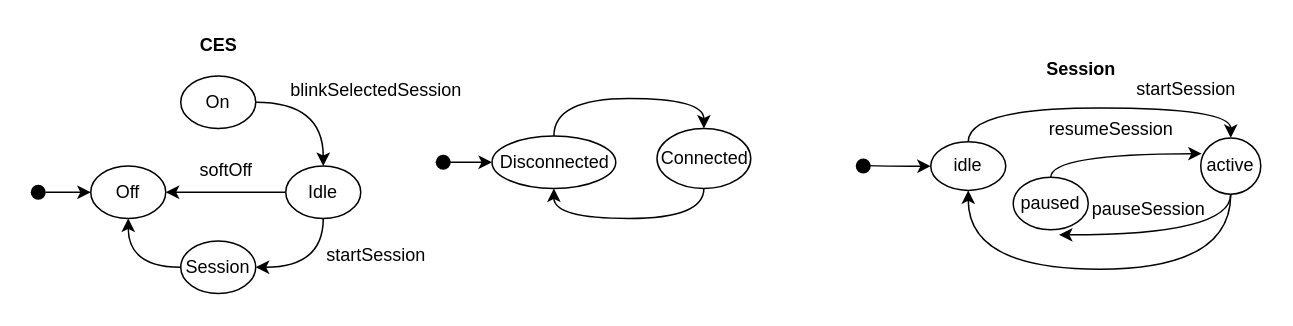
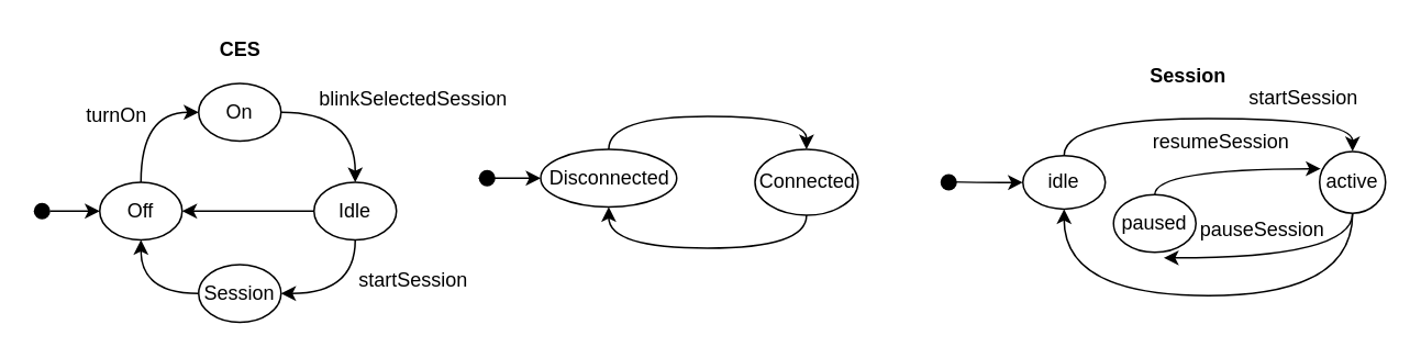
  <mxCell id="0" />
  <mxCell id="1" parent="0" />
  <mxCell id="2" value="&lt;b&gt;CES&lt;/b&gt;" style="text;html=1;align=center;verticalAlign=middle;resizable=0;points=[];autosize=1;strokeColor=none;fillColor=none;" parent="1" vertex="1"><mxGeometry x="125" y="20" width="40" height="20" as="geometry" /></mxCell>
  <mxCell id="3" value="&lt;b&gt;Session&lt;/b&gt;" style="text;html=1;align=center;verticalAlign=middle;resizable=0;points=[];autosize=1;strokeColor=none;fillColor=none;" parent="1" vertex="1"><mxGeometry x="690" y="36.25" width="60" height="20" as="geometry" /></mxCell>
  <mxCell id="4" style="edgeStyle=orthogonalEdgeStyle;curved=1;rounded=0;orthogonalLoop=1;jettySize=auto;html=1;" parent="1" source="5" target="7" edge="1"><mxGeometry relative="1" as="geometry" /></mxCell>
  <mxCell id="5" value="" style="shape=ellipse;fillColor=#000000;strokeColor=none;html=1;sketch=0;" parent="1" vertex="1"><mxGeometry x="20" y="122.5" width="10" height="10" as="geometry" /></mxCell>
+ <mxCell id="6" style="edgeStyle=orthogonalEdgeStyle;curved=1;rounded=0;orthogonalLoop=1;jettySize=auto;html=1;exitX=0.5;exitY=0;exitDx=0;exitDy=0;entryX=0;entryY=0.5;entryDx=0;entryDy=0;" parent="1" source="7" target="14" edge="1"><mxGeometry relative="1" as="geometry" /></mxCell>
  <mxCell id="7" value="Off" style="ellipse;whiteSpace=wrap;html=1;fillColor=#FFFFFF;" parent="1" vertex="1"><mxGeometry x="60" y="110" width="50" height="35" as="geometry" /></mxCell>
  <mxCell id="8" style="edgeStyle=orthogonalEdgeStyle;curved=1;rounded=0;orthogonalLoop=1;jettySize=auto;html=1;exitX=0;exitY=0.5;exitDx=0;exitDy=0;entryX=0.5;entryY=1;entryDx=0;entryDy=0;" parent="1" source="9" target="7" edge="1"><mxGeometry relative="1" as="geometry" /></mxCell>
  <mxCell id="9" value="Session" style="ellipse;whiteSpace=wrap;html=1;fillColor=#FFFFFF;" parent="1" vertex="1"><mxGeometry x="120" y="160" width="50" height="35" as="geometry" /></mxCell>
  <mxCell id="10" style="edgeStyle=orthogonalEdgeStyle;curved=1;rounded=0;orthogonalLoop=1;jettySize=auto;html=1;exitX=0.5;exitY=1;exitDx=0;exitDy=0;entryX=1;entryY=0.5;entryDx=0;entryDy=0;" parent="1" source="12" target="9" edge="1"><mxGeometry relative="1" as="geometry" /></mxCell>
  <mxCell id="11" style="edgeStyle=orthogonalEdgeStyle;rounded=0;orthogonalLoop=1;jettySize=auto;html=1;" parent="1" source="12" target="7" edge="1"><mxGeometry relative="1" as="geometry" /></mxCell>
  <mxCell id="12" value="Idle" style="ellipse;whiteSpace=wrap;html=1;fillColor=#FFFFFF;" parent="1" vertex="1"><mxGeometry x="190" y="110" width="50" height="35" as="geometry" /></mxCell>
  <mxCell id="13" style="edgeStyle=orthogonalEdgeStyle;curved=1;rounded=0;orthogonalLoop=1;jettySize=auto;html=1;exitX=1;exitY=0.5;exitDx=0;exitDy=0;" parent="1" source="14" target="12" edge="1"><mxGeometry relative="1" as="geometry" /></mxCell>
  <mxCell id="14" value="On" style="ellipse;whiteSpace=wrap;html=1;fillColor=#FFFFFF;" parent="1" vertex="1"><mxGeometry x="120" y="50" width="50" height="35" as="geometry" /></mxCell>
  <mxCell id="15" style="edgeStyle=orthogonalEdgeStyle;curved=1;rounded=0;orthogonalLoop=1;jettySize=auto;html=1;entryX=0;entryY=0.5;entryDx=0;entryDy=0;exitX=0;exitY=0.5;exitDx=0;exitDy=0;" parent="1" source="16" target="18" edge="1"><mxGeometry relative="1" as="geometry"><mxPoint x="300" y="107.5" as="sourcePoint" /></mxGeometry></mxCell>
  <mxCell id="16" value="" style="shape=ellipse;fillColor=#000000;strokeColor=none;html=1;sketch=0;" parent="1" vertex="1"><mxGeometry x="290" y="102.5" width="10" height="10" as="geometry" /></mxCell>
  <mxCell id="17" style="edgeStyle=orthogonalEdgeStyle;curved=1;rounded=0;orthogonalLoop=1;jettySize=auto;html=1;exitX=0.5;exitY=0;exitDx=0;exitDy=0;entryX=0.5;entryY=0;entryDx=0;entryDy=0;" parent="1" source="18" target="20" edge="1"><mxGeometry relative="1" as="geometry" /></mxCell>
  <mxCell id="18" value="Disconnected" style="ellipse;whiteSpace=wrap;html=1;fillColor=#FFFFFF;" parent="1" vertex="1"><mxGeometry x="327.5" y="90" width="82.5" height="35" as="geometry" /></mxCell>
  <mxCell id="19" style="edgeStyle=orthogonalEdgeStyle;curved=1;rounded=0;orthogonalLoop=1;jettySize=auto;html=1;exitX=0.5;exitY=1;exitDx=0;exitDy=0;entryX=0.5;entryY=1;entryDx=0;entryDy=0;" parent="1" source="20" target="18" edge="1"><mxGeometry relative="1" as="geometry" /></mxCell>
- <mxCell id="20" value="Connected" style="ellipse;whiteSpace=wrap;html=1;fillColor=#FFFFFF;" parent="1" vertex="1"><mxGeometry x="437.5" y="85" width="62.5" height="40" as="geometry" /></mxCell>
+ <mxCell id="20" value="Connected" style="ellipse;whiteSpace=wrap;html=1;fillColor=#FFFFFF;" parent="1" vertex="1"><mxGeometry x="457.5" y="90" width="62.5" height="40" as="geometry" /></mxCell>
  <mxCell id="21" style="edgeStyle=orthogonalEdgeStyle;curved=1;rounded=0;orthogonalLoop=1;jettySize=auto;html=1;" parent="1" target="24" edge="1"><mxGeometry relative="1" as="geometry"><mxPoint x="575" y="109.75" as="sourcePoint" /></mxGeometry></mxCell>
  <mxCell id="22" value="" style="shape=ellipse;fillColor=#000000;strokeColor=none;html=1;sketch=0;" parent="1" vertex="1"><mxGeometry x="570" y="105" width="10" height="10" as="geometry" /></mxCell>
  <mxCell id="23" style="edgeStyle=orthogonalEdgeStyle;curved=1;rounded=0;orthogonalLoop=1;jettySize=auto;html=1;exitX=0.5;exitY=0;exitDx=0;exitDy=0;entryX=0.5;entryY=0;entryDx=0;entryDy=0;" parent="1" source="24" target="27" edge="1"><mxGeometry relative="1" as="geometry" /></mxCell>
  <mxCell id="24" value="idle" style="ellipse;whiteSpace=wrap;html=1;fillColor=#FFFFFF;" parent="1" vertex="1"><mxGeometry x="620" y="93.75" width="50" height="32.5" as="geometry" /></mxCell>
  <mxCell id="25" style="edgeStyle=orthogonalEdgeStyle;curved=1;rounded=0;orthogonalLoop=1;jettySize=auto;html=1;exitX=0.5;exitY=1;exitDx=0;exitDy=0;entryX=0.5;entryY=1;entryDx=0;entryDy=0;" parent="1" source="27" target="24" edge="1"><mxGeometry relative="1" as="geometry"><Array as="points"><mxPoint x="820" y="178.75" /><mxPoint x="645" y="178.75" /></Array></mxGeometry></mxCell>
  <mxCell id="26" style="edgeStyle=orthogonalEdgeStyle;rounded=0;orthogonalLoop=1;jettySize=auto;html=1;entryX=0.609;entryY=1.097;entryDx=0;entryDy=0;curved=1;entryPerimeter=0;" edge="1" parent="1" source="27" target="34"><mxGeometry relative="1" as="geometry"><mxPoint x="760" y="110" as="targetPoint" /><Array as="points"><mxPoint x="820" y="155.75" /></Array></mxGeometry></mxCell>
  <mxCell id="27" value="active" style="ellipse;whiteSpace=wrap;html=1;fillColor=#FFFFFF;" parent="1" vertex="1"><mxGeometry x="800" y="91.25" width="40" height="37.5" as="geometry" /></mxCell>
- <mxCell id="29" value="softOff" style="text;html=1;align=center;verticalAlign=middle;resizable=0;points=[];autosize=1;strokeColor=none;fillColor=none;" parent="1" vertex="1"><mxGeometry x="125" y="102.5" width="50" height="20" as="geometry" /></mxCell>
+ <mxCell id="28" value="turnOn" style="text;html=1;align=center;verticalAlign=middle;resizable=0;points=[];autosize=1;strokeColor=none;fillColor=none;" parent="1" vertex="1"><mxGeometry x="45" y="60" width="50" height="20" as="geometry" /></mxCell>
  <mxCell id="30" value="startSession" style="text;html=1;align=center;verticalAlign=middle;resizable=0;points=[];autosize=1;strokeColor=none;fillColor=none;" parent="1" vertex="1"><mxGeometry x="210" y="160" width="80" height="20" as="geometry" /></mxCell>
  <mxCell id="31" value="startSession" style="text;html=1;align=center;verticalAlign=middle;resizable=0;points=[];autosize=1;strokeColor=none;fillColor=none;" parent="1" vertex="1"><mxGeometry x="750" y="48.75" width="80" height="20" as="geometry" /></mxCell>
  <mxCell id="32" value="blinkSelectedSession" style="text;html=1;align=center;verticalAlign=middle;resizable=0;points=[];autosize=1;strokeColor=none;fillColor=none;" vertex="1" parent="1"><mxGeometry x="185" y="50" width="130" height="20" as="geometry" /></mxCell>
  <mxCell id="33" style="edgeStyle=orthogonalEdgeStyle;rounded=0;orthogonalLoop=1;jettySize=auto;html=1;entryX=0.017;entryY=0.28;entryDx=0;entryDy=0;entryPerimeter=0;curved=1;exitX=0.5;exitY=0;exitDx=0;exitDy=0;" edge="1" parent="1" source="34" target="27"><mxGeometry relative="1" as="geometry"><Array as="points"><mxPoint x="700" y="101.75" /></Array></mxGeometry></mxCell>
  <mxCell id="34" value="paused" style="ellipse;whiteSpace=wrap;html=1;fillColor=#FFFFFF;" vertex="1" parent="1"><mxGeometry x="675" y="117.5" width="50" height="35" as="geometry" /></mxCell>
  <mxCell id="35" value="pauseSession" style="text;html=1;align=center;verticalAlign=middle;resizable=0;points=[];autosize=1;strokeColor=none;fillColor=none;" vertex="1" parent="1"><mxGeometry x="720" y="128.75" width="90" height="20" as="geometry" /></mxCell>
  <mxCell id="36" value="resumeSession" style="text;html=1;align=center;verticalAlign=middle;resizable=0;points=[];autosize=1;strokeColor=none;fillColor=none;" vertex="1" parent="1"><mxGeometry x="690" y="76.25" width="100" height="20" as="geometry" /></mxCell>
